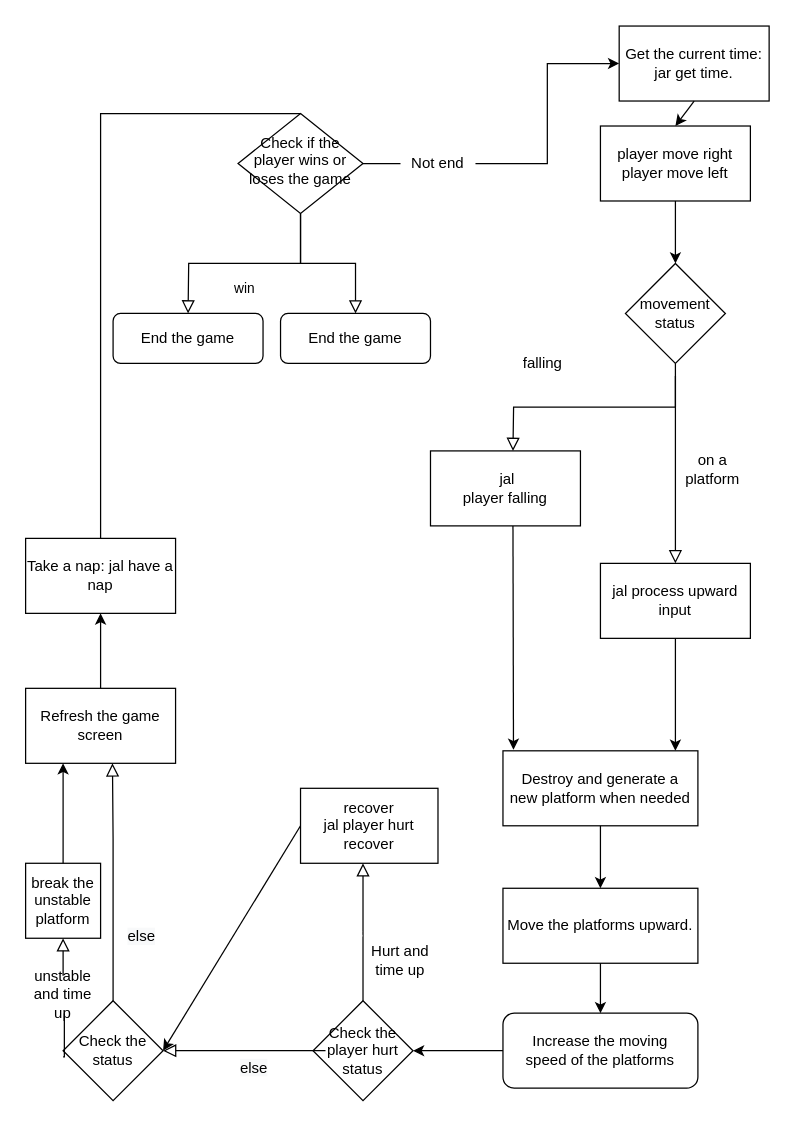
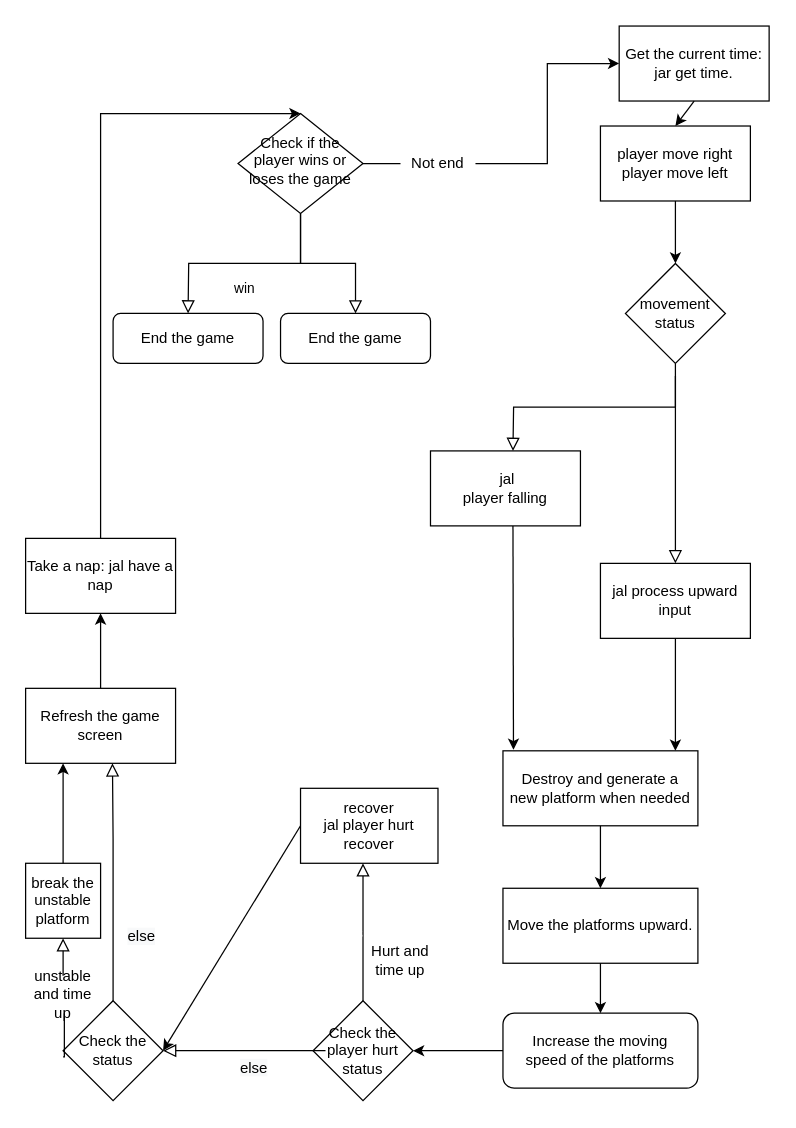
  <mxCell id="0" />
  <mxCell id="1" parent="0" />
  <mxCell id="2" value="win" style="rounded=0;html=1;jettySize=auto;orthogonalLoop=1;fontSize=11;endArrow=block;endFill=0;endSize=8;strokeWidth=1;shadow=0;labelBackgroundColor=none;edgeStyle=orthogonalEdgeStyle;exitX=0.5;exitY=1;exitDx=0;exitDy=0;" parent="1" source="4" edge="1"><mxGeometry y="20" relative="1" as="geometry"><mxPoint as="offset" /><mxPoint x="150" y="250" as="targetPoint" /></mxGeometry></mxCell>
  <mxCell id="3" style="edgeStyle=orthogonalEdgeStyle;rounded=0;orthogonalLoop=1;jettySize=auto;html=1;exitX=1;exitY=0.5;exitDx=0;exitDy=0;entryX=0;entryY=0.5;entryDx=0;entryDy=0;startArrow=none;" edge="1" parent="1" source="46" target="16"><mxGeometry relative="1" as="geometry"><mxPoint x="480" y="130" as="targetPoint" /></mxGeometry></mxCell>
  <mxCell id="4" value="Check if the player wins or loses the game" style="rhombus;whiteSpace=wrap;html=1;shadow=0;fontFamily=Helvetica;fontSize=12;align=center;strokeWidth=1;spacing=6;spacingTop=-4;" parent="1" vertex="1"><mxGeometry x="190" y="90" width="100" height="80" as="geometry" /></mxCell>
  <mxCell id="5" value="No" style="rounded=0;html=1;jettySize=auto;orthogonalLoop=1;fontSize=11;endArrow=block;endFill=0;endSize=8;strokeWidth=1;shadow=0;labelBackgroundColor=none;edgeStyle=orthogonalEdgeStyle;exitX=0.5;exitY=1;exitDx=0;exitDy=0;fontColor=#FFFFFF;" parent="1" source="4" target="6" edge="1"><mxGeometry x="0.333" y="20" relative="1" as="geometry"><mxPoint as="offset" /></mxGeometry></mxCell>
  <mxCell id="6" value="End the game" style="rounded=1;whiteSpace=wrap;html=1;fontSize=12;glass=0;strokeWidth=1;shadow=0;direction=west;" parent="1" vertex="1"><mxGeometry x="224" y="250" width="120" height="40" as="geometry" /></mxCell>
  <mxCell id="7" value="End the game" style="rounded=1;whiteSpace=wrap;html=1;fontSize=12;glass=0;strokeWidth=1;shadow=0;" parent="1" vertex="1"><mxGeometry x="90" y="250" width="120" height="40" as="geometry" /></mxCell>
  <mxCell id="8" value="movement status" style="rhombus;whiteSpace=wrap;html=1;" vertex="1" parent="1"><mxGeometry x="500" y="210" width="80" height="80" as="geometry" /></mxCell>
  <mxCell id="9" value="" style="endArrow=classic;html=1;rounded=0;entryX=0.5;entryY=0;entryDx=0;entryDy=0;exitX=0.5;exitY=1;exitDx=0;exitDy=0;" edge="1" parent="1" target="8"><mxGeometry width="50" height="50" relative="1" as="geometry"><mxPoint x="540" y="150" as="sourcePoint" /><mxPoint x="350" y="350" as="targetPoint" /></mxGeometry></mxCell>
- <mxCell id="10" value="falling" style="text;html=1;strokeColor=none;fillColor=none;align=center;verticalAlign=middle;whiteSpace=wrap;rounded=0;" vertex="1" parent="1"><mxGeometry x="404" y="275" width="60" height="30" as="geometry" /></mxCell>
- <mxCell id="11" value="on a platform" style="text;html=1;strokeColor=none;fillColor=none;align=center;verticalAlign=middle;whiteSpace=wrap;rounded=0;" vertex="1" parent="1"><mxGeometry x="540" y="360" width="60" height="30" as="geometry" /></mxCell>
  <mxCell id="12" value="" style="endArrow=classic;html=1;rounded=0;exitX=0.5;exitY=1;exitDx=0;exitDy=0;" edge="1" parent="1"><mxGeometry width="50" height="50" relative="1" as="geometry"><mxPoint x="540" y="510" as="sourcePoint" /><mxPoint x="540" y="600" as="targetPoint" /></mxGeometry></mxCell>
  <mxCell id="13" value="Yes" style="edgeStyle=orthogonalEdgeStyle;rounded=0;html=1;jettySize=auto;orthogonalLoop=1;fontSize=11;endArrow=block;endFill=0;endSize=8;strokeWidth=1;shadow=0;labelBackgroundColor=none;exitX=0.5;exitY=1;exitDx=0;exitDy=0;fontColor=#FFFFFF;" edge="1" parent="1" source="8"><mxGeometry y="10" relative="1" as="geometry"><mxPoint as="offset" /><mxPoint x="160" y="340" as="sourcePoint" /><mxPoint x="410" y="360" as="targetPoint" /></mxGeometry></mxCell>
  <mxCell id="14" value="Yes" style="edgeStyle=orthogonalEdgeStyle;rounded=0;html=1;jettySize=auto;orthogonalLoop=1;fontSize=11;endArrow=block;endFill=0;endSize=8;strokeWidth=1;shadow=0;labelBackgroundColor=none;fontColor=#FFFFFF;" edge="1" parent="1"><mxGeometry y="10" relative="1" as="geometry"><mxPoint as="offset" /><mxPoint x="540" y="300" as="sourcePoint" /><mxPoint x="540" y="450" as="targetPoint" /><Array as="points"><mxPoint x="540" y="450" /></Array></mxGeometry></mxCell>
  <mxCell id="15" value="" style="endArrow=classic;html=1;rounded=0;exitX=0.5;exitY=1;exitDx=0;exitDy=0;entryX=0.054;entryY=-0.014;entryDx=0;entryDy=0;entryPerimeter=0;" edge="1" parent="1" target="19"><mxGeometry width="50" height="50" relative="1" as="geometry"><mxPoint x="410" y="420" as="sourcePoint" /><mxPoint x="410" y="590" as="targetPoint" /></mxGeometry></mxCell>
  <mxCell id="16" value="Get the current time: jar get time." style="rounded=0;whiteSpace=wrap;html=1;fontColor=#000000;" vertex="1" parent="1"><mxGeometry x="495" y="20" width="120" height="60" as="geometry" /></mxCell>
  <mxCell id="17" value="&amp;nbsp;jal&lt;br&gt;player falling" style="rounded=0;whiteSpace=wrap;html=1;fontColor=#000000;" vertex="1" parent="1"><mxGeometry x="344" y="360" width="120" height="60" as="geometry" /></mxCell>
  <mxCell id="18" value="jal process upward input" style="rounded=0;whiteSpace=wrap;html=1;fontColor=#000000;" vertex="1" parent="1"><mxGeometry x="480" y="450" width="120" height="60" as="geometry" /></mxCell>
  <mxCell id="19" value="Destroy and generate a&lt;br/&gt;new platform when needed" style="rounded=0;whiteSpace=wrap;html=1;fontColor=#000000;" vertex="1" parent="1"><mxGeometry x="402" y="600" width="156" height="60" as="geometry" /></mxCell>
  <mxCell id="20" value="" style="endArrow=classic;html=1;rounded=0;exitX=0.5;exitY=1;exitDx=0;exitDy=0;" edge="1" parent="1"><mxGeometry width="50" height="50" relative="1" as="geometry"><mxPoint x="480" y="660" as="sourcePoint" /><mxPoint x="480" y="710" as="targetPoint" /></mxGeometry></mxCell>
  <mxCell id="21" value="Move the platforms upward." style="rounded=0;whiteSpace=wrap;html=1;fontColor=#000000;" vertex="1" parent="1"><mxGeometry x="402" y="710" width="156" height="60" as="geometry" /></mxCell>
  <mxCell id="22" value="Increase the moving&lt;br/&gt;speed of the platforms" style="whiteSpace=wrap;html=1;fontColor=#000000;rounded=1;" vertex="1" parent="1"><mxGeometry x="402" y="810" width="156" height="60" as="geometry" /></mxCell>
  <mxCell id="23" value="" style="endArrow=classic;html=1;rounded=0;fontColor=#000000;entryX=0.5;entryY=0;entryDx=0;entryDy=0;exitX=0.5;exitY=1;exitDx=0;exitDy=0;" edge="1" parent="1" source="21" target="22"><mxGeometry width="50" height="50" relative="1" as="geometry"><mxPoint x="280" y="540" as="sourcePoint" /><mxPoint x="330" y="490" as="targetPoint" /></mxGeometry></mxCell>
  <mxCell id="24" value="Check the player hurt status" style="rhombus;whiteSpace=wrap;html=1;" vertex="1" parent="1"><mxGeometry x="250" y="800" width="80" height="80" as="geometry" /></mxCell>
  <mxCell id="25" value="" style="endArrow=classic;html=1;rounded=0;fontColor=#000000;exitX=0;exitY=0.5;exitDx=0;exitDy=0;entryX=1;entryY=0.5;entryDx=0;entryDy=0;" edge="1" parent="1" source="22" target="24"><mxGeometry width="50" height="50" relative="1" as="geometry"><mxPoint x="280" y="680" as="sourcePoint" /><mxPoint x="330" y="630" as="targetPoint" /></mxGeometry></mxCell>
  <mxCell id="26" value="Yes" style="edgeStyle=orthogonalEdgeStyle;rounded=0;html=1;jettySize=auto;orthogonalLoop=1;fontSize=11;endArrow=block;endFill=0;endSize=8;strokeWidth=1;shadow=0;labelBackgroundColor=none;fontColor=#FFFFFF;" edge="1" parent="1" source="24"><mxGeometry y="10" relative="1" as="geometry"><mxPoint as="offset" /><mxPoint x="550" y="310" as="sourcePoint" /><mxPoint x="290" y="690" as="targetPoint" /><Array as="points" /></mxGeometry></mxCell>
  <mxCell id="27" value="Hurt and time up" style="text;html=1;strokeColor=none;fillColor=none;align=center;verticalAlign=middle;whiteSpace=wrap;rounded=0;fontColor=#000000;" vertex="1" parent="1"><mxGeometry x="290" y="765" width="60" height="5" as="geometry" /></mxCell>
  <mxCell id="28" value="recover&lt;br&gt;jal player hurt recover" style="rounded=0;whiteSpace=wrap;html=1;fontColor=#000000;" vertex="1" parent="1"><mxGeometry x="240" y="630" width="110" height="60" as="geometry" /></mxCell>
  <mxCell id="29" value="" style="endArrow=classic;html=1;rounded=0;fontColor=#000000;exitX=0;exitY=0.5;exitDx=0;exitDy=0;" edge="1" parent="1" source="28"><mxGeometry width="50" height="50" relative="1" as="geometry"><mxPoint x="120" y="690" as="sourcePoint" /><mxPoint x="130" y="840" as="targetPoint" /></mxGeometry></mxCell>
  <mxCell id="30" value="Check the status" style="rhombus;whiteSpace=wrap;html=1;" vertex="1" parent="1"><mxGeometry x="50" y="800" width="80" height="80" as="geometry" /></mxCell>
  <mxCell id="31" value="Yes" style="edgeStyle=orthogonalEdgeStyle;rounded=0;html=1;jettySize=auto;orthogonalLoop=1;fontSize=11;endArrow=block;endFill=0;endSize=8;strokeWidth=1;shadow=0;labelBackgroundColor=none;fontColor=#FFFFFF;exitX=0;exitY=0.5;exitDx=0;exitDy=0;" edge="1" parent="1" source="24"><mxGeometry y="10" relative="1" as="geometry"><mxPoint as="offset" /><mxPoint x="300" y="810" as="sourcePoint" /><mxPoint x="130" y="840" as="targetPoint" /><Array as="points"><mxPoint x="260" y="840" /><mxPoint x="260" y="840" /></Array></mxGeometry></mxCell>
  <mxCell id="32" value="Yes" style="edgeStyle=orthogonalEdgeStyle;rounded=0;html=1;jettySize=auto;orthogonalLoop=1;fontSize=11;endArrow=block;endFill=0;endSize=8;strokeWidth=1;shadow=0;labelBackgroundColor=none;fontColor=#FFFFFF;startArrow=none;" edge="1" parent="1" source="35"><mxGeometry y="10" relative="1" as="geometry"><mxPoint as="offset" /><mxPoint x="50" y="845" as="sourcePoint" /><mxPoint x="50" y="750" as="targetPoint" /><Array as="points" /></mxGeometry></mxCell>
  <mxCell id="33" value="Yes" style="edgeStyle=orthogonalEdgeStyle;rounded=0;html=1;jettySize=auto;orthogonalLoop=1;fontSize=11;endArrow=block;endFill=0;endSize=8;strokeWidth=1;shadow=0;labelBackgroundColor=none;fontColor=#FFFFFF;startArrow=none;exitX=0.5;exitY=0;exitDx=0;exitDy=0;" edge="1" parent="1" source="30"><mxGeometry y="10" relative="1" as="geometry"><mxPoint as="offset" /><mxPoint x="89.5" y="800" as="sourcePoint" /><mxPoint x="89.5" y="610" as="targetPoint" /><Array as="points"><mxPoint x="90" y="670" /></Array></mxGeometry></mxCell>
  <mxCell id="34" value=" break the unstable platform" style="rounded=0;whiteSpace=wrap;html=1;fontColor=#000000;" vertex="1" parent="1"><mxGeometry y="690" width="60" height="60" as="geometry" x="20" /></mxCell>
  <mxCell id="35" value="unstable and time up" style="text;html=1;strokeColor=none;fillColor=none;align=center;verticalAlign=middle;whiteSpace=wrap;rounded=0;fontColor=#000000;" vertex="1" parent="1"><mxGeometry y="780" width="60" height="30" as="geometry" x="20" /></mxCell>
  <mxCell id="36" value="" style="edgeStyle=orthogonalEdgeStyle;rounded=0;html=1;jettySize=auto;orthogonalLoop=1;fontSize=11;endArrow=none;endFill=0;endSize=8;strokeWidth=1;shadow=0;labelBackgroundColor=none;fontColor=#FFFFFF;" edge="1" parent="1" target="35"><mxGeometry y="10" relative="1" as="geometry"><mxPoint as="offset" /><mxPoint x="50" y="845" as="sourcePoint" /><mxPoint x="50" y="750" as="targetPoint" /><Array as="points"><mxPoint x="51" y="845" /></Array></mxGeometry></mxCell>
  <mxCell id="37" value="&lt;span style=&quot;color: rgb(0, 0, 0); font-family: Helvetica; font-size: 12px; font-style: normal; font-variant-ligatures: normal; font-variant-caps: normal; font-weight: 400; letter-spacing: normal; orphans: 2; text-align: center; text-indent: 0px; text-transform: none; widows: 2; word-spacing: 0px; -webkit-text-stroke-width: 0px; background-color: rgb(248, 249, 250); text-decoration-thickness: initial; text-decoration-style: initial; text-decoration-color: initial; float: none; display: inline !important;&quot;&gt;else&lt;/span&gt;" style="text;whiteSpace=wrap;html=1;fontColor=#000000;" vertex="1" parent="1"><mxGeometry x="190" y="840" width="140" height="30" as="geometry" /></mxCell>
  <mxCell id="38" value="&lt;span style=&quot;color: rgb(0, 0, 0); font-family: Helvetica; font-size: 12px; font-style: normal; font-variant-ligatures: normal; font-variant-caps: normal; font-weight: 400; letter-spacing: normal; orphans: 2; text-align: center; text-indent: 0px; text-transform: none; widows: 2; word-spacing: 0px; -webkit-text-stroke-width: 0px; background-color: rgb(248, 249, 250); text-decoration-thickness: initial; text-decoration-style: initial; text-decoration-color: initial; float: none; display: inline !important;&quot;&gt;else&lt;/span&gt;" style="text;whiteSpace=wrap;html=1;fontColor=#000000;" vertex="1" parent="1"><mxGeometry x="100" y="735" width="140" height="30" as="geometry" /></mxCell>
  <mxCell id="39" value="" style="endArrow=classic;html=1;rounded=0;fontColor=#000000;exitX=0.5;exitY=0;exitDx=0;exitDy=0;" edge="1" parent="1" source="34"><mxGeometry width="50" height="50" relative="1" as="geometry"><mxPoint x="280" y="650" as="sourcePoint" /><mxPoint x="50" y="610" as="targetPoint" /></mxGeometry></mxCell>
  <mxCell id="40" value="Refresh the game screen" style="rounded=0;whiteSpace=wrap;html=1;fontColor=#000000;" vertex="1" parent="1"><mxGeometry y="550" width="120" height="60" as="geometry" x="20" /></mxCell>
  <mxCell id="41" value="" style="endArrow=classic;html=1;rounded=0;fontColor=#000000;exitX=0.5;exitY=0;exitDx=0;exitDy=0;" edge="1" parent="1" source="40"><mxGeometry width="50" height="50" relative="1" as="geometry"><mxPoint x="280" y="650" as="sourcePoint" /><mxPoint x="80" y="490" as="targetPoint" /></mxGeometry></mxCell>
  <mxCell id="42" value="Take a nap: jal have a nap" style="rounded=0;whiteSpace=wrap;html=1;fontColor=#000000;" vertex="1" parent="1"><mxGeometry y="430" width="120" height="60" as="geometry" x="20" /></mxCell>
- <mxCell id="43" value="" style="endArrow=none;html=1;rounded=0;fontColor=#000000;exitX=0.5;exitY=0;exitDx=0;exitDy=0;entryX=0.5;entryY=0;entryDx=0;entryDy=0;" edge="1" parent="1" source="42" target="4"><mxGeometry width="50" height="50" relative="1" as="geometry"><mxPoint x="50" y="380" as="sourcePoint" /><mxPoint x="80" y="90" as="targetPoint" /><Array as="points"><mxPoint x="80" y="90" /></Array></mxGeometry></mxCell>
+ <mxCell id="43" value="" style="endArrow=classic;html=1;rounded=0;fontColor=#000000;exitX=0.5;exitY=0;exitDx=0;exitDy=0;entryX=0.5;entryY=0;entryDx=0;entryDy=0;" edge="1" parent="1" source="42" target="4"><mxGeometry width="50" height="50" relative="1" as="geometry"><mxPoint x="50" y="380" as="sourcePoint" /><mxPoint x="80" y="90" as="targetPoint" /><Array as="points"><mxPoint x="80" y="90" /></Array></mxGeometry></mxCell>
  <mxCell id="44" value="player move right&lt;br&gt;player move left" style="rounded=0;whiteSpace=wrap;html=1;fontColor=#000000;" vertex="1" parent="1"><mxGeometry x="480" y="100" width="120" height="60" as="geometry" /></mxCell>
  <mxCell id="45" value="" style="endArrow=classic;html=1;rounded=0;fontColor=#000000;entryX=0.5;entryY=0;entryDx=0;entryDy=0;exitX=0.5;exitY=1;exitDx=0;exitDy=0;" edge="1" parent="1" source="16" target="44"><mxGeometry width="50" height="50" relative="1" as="geometry"><mxPoint x="430" y="220" as="sourcePoint" /><mxPoint x="480" y="170" as="targetPoint" /></mxGeometry></mxCell>
  <mxCell id="46" value="Not end" style="text;html=1;strokeColor=none;fillColor=none;align=center;verticalAlign=middle;whiteSpace=wrap;rounded=0;" vertex="1" parent="1"><mxGeometry x="320" y="115" width="60" height="30" as="geometry" /></mxCell>
  <mxCell id="47" value="" style="edgeStyle=orthogonalEdgeStyle;rounded=0;orthogonalLoop=1;jettySize=auto;html=1;exitX=1;exitY=0.5;exitDx=0;exitDy=0;entryX=0;entryY=0.5;entryDx=0;entryDy=0;endArrow=none;" edge="1" parent="1" source="4" target="46"><mxGeometry relative="1" as="geometry"><mxPoint x="290" y="130" as="sourcePoint" /><mxPoint x="480" y="50" as="targetPoint" /></mxGeometry></mxCell>
